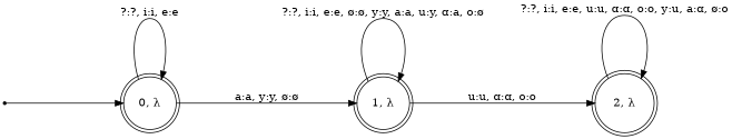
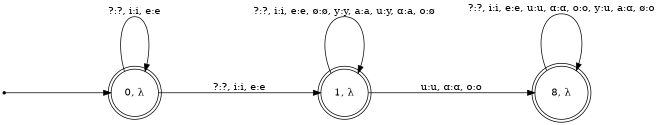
  digraph {
    nodesep=1
    rankdir=LR
    ranksep=2
    node [shape=doublecircle]
    start [shape=point]
    "0, λ"
    "1, λ"
-   "2, λ"
+   "2, λ" [label="8, λ"]
    start -> "0, λ"
    "0, λ" -> "0, λ" [label="?:?, i:i, e:e"]
-   "0, λ" -> "1, λ" [label="a:a, y:y, ø:ø"]
+   "0, λ" -> "1, λ" [label="?:?, i:i, e:e"]
    "1, λ" -> "1, λ" [label="?:?, i:i, e:e, ø:ø, y:y, a:a, u:y, ɑ:a, o:ø"]
    "1, λ" -> "2, λ" [label="u:u, ɑ:ɑ, o:o"]
    "2, λ" -> "2, λ" [label="?:?, i:i, e:e, u:u, ɑ:ɑ, o:o, y:u, a:ɑ, ø:o"]
  }
